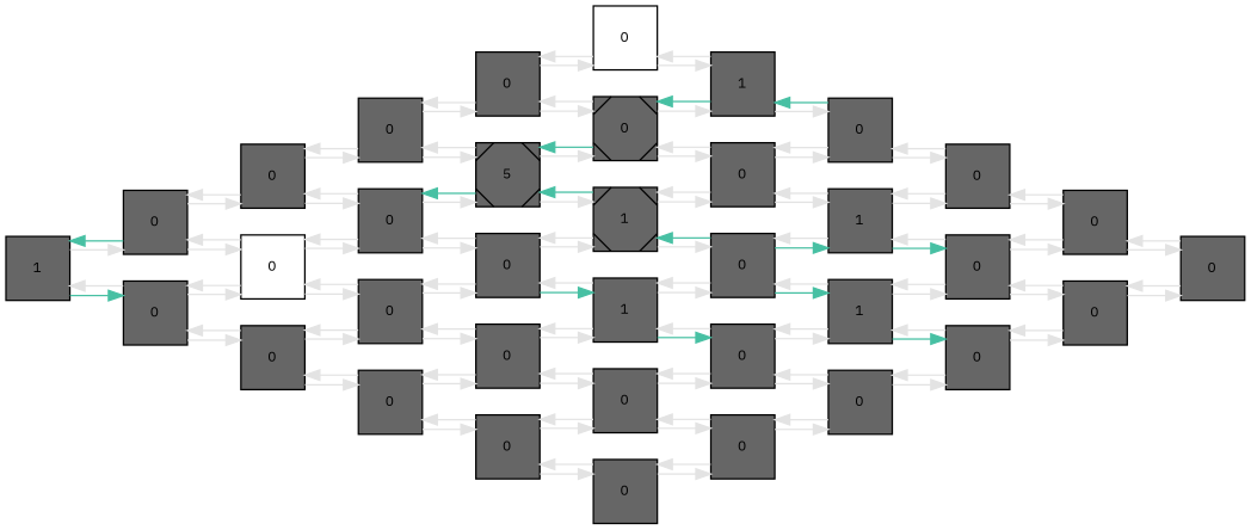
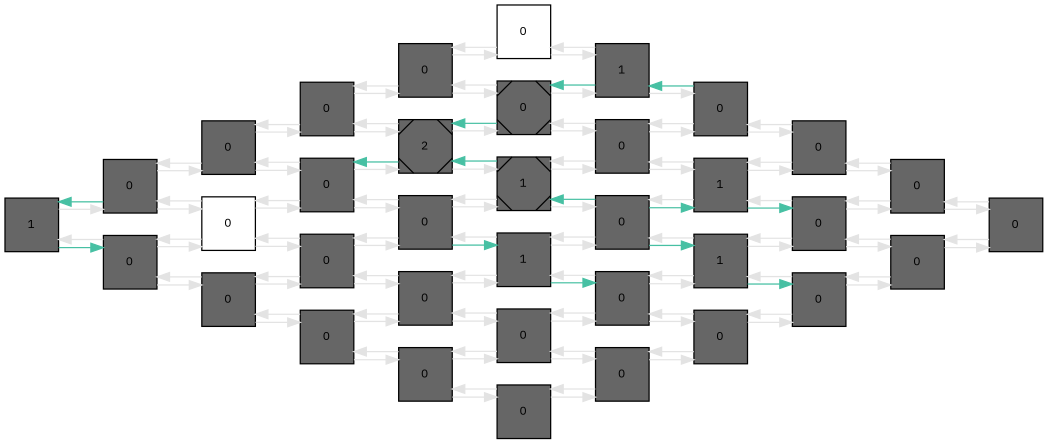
  digraph {
    rank=same
    rankdir=LR
    splines=ortho
    fontname="IBM Plex Sans"
    node [fillcolor="#666666" fixedsize=false fontsize=10 shape=square style=filled fontname="IBM Plex Sans"]
    edge [color=grey89 constraint=false style="penwidth(0.1)" weight=1 fontname="IBM Plex Sans"]
    n1 [label=1 width=0.6]
    n2 [label=0 width=0.6]
    n3 [label=0 width=0.6]
    n4 [label=0 width=0.6]
    n5 [fillcolor="#FFFFFF" label=0 width=0.6]
    n6 [label=0 width=0.6]
    n7 [label=0 width=0.6]
    n8 [label=0 width=0.6]
-   n9 [label=5 shape=Msquare width=0.6]
+   n9 [label=2 shape=Msquare width=0.6]
    n10 [fillcolor="#FFFFFF" label=0 width=0.6]
    n11 [label=0 shape=Msquare width=0.6]
    n12 [label=1 width=0.6]
    n13 [label=0 width=0.6]
    n14 [label=0 width=0.6]
    n15 [label=0 width=0.6]
    n16 [label=1 shape=Msquare width=0.6]
    n17 [label=0 width=0.6]
    n18 [label=0 width=0.6]
    n19 [label=0 width=0.6]
    n20 [label=0 width=0.6]
    n21 [label=1 width=0.6]
    n22 [label=0 width=0.6]
    n23 [label=1 width=0.6]
    n24 [label=0 width=0.6]
    n25 [label=0 width=0.6]
    n26 [label=0 width=0.6]
    n27 [label=0 width=0.6]
    n28 [label=1 width=0.6]
    n29 [label=0 width=0.6]
    n30 [label=0 width=0.6]
    n31 [label=0 width=0.6]
    n32 [label=0 width=0.6]
    n33 [label=0 width=0.6]
    n34 [label=0 width=0.6]
    n35 [label=0 width=0.6]
    n36 [label=0 width=0.6]
    n1 -> n2
    n1 -> n2 [constraint=true style=invis color="" weight=""]
    n1 -> n3 [color="#47C0A3"]
    n1 -> n3 [constraint=true style=invis color="" weight=""]
    n2 -> n1 [color="#47C0A3"]
    n2 -> n4
    n2 -> n4 [constraint=true style=invis color="" weight=""]
    n2 -> n5
    n2 -> n5 [constraint=true style=invis color="" weight=""]
    n3 -> n1
    n3 -> n5
    n3 -> n5 [constraint=true style=invis color="" weight=""]
    n3 -> n13
    n3 -> n13 [constraint=true style=invis color="" weight=""]
    n4 -> n2
    n4 -> n6
    n4 -> n6 [constraint=true style=invis color="" weight=""]
    n4 -> n7
    n4 -> n7 [constraint=true style=invis color="" weight=""]
    n5 -> n2
    n5 -> n3
    n5 -> n7
    n5 -> n7 [constraint=true style=invis color="" weight=""]
    n5 -> n14
    n5 -> n14 [constraint=true style=invis color="" weight=""]
    n6 -> n4
    n6 -> n8
    n6 -> n8 [constraint=true style=invis color="" weight=""]
    n6 -> n9
    n6 -> n9 [constraint=true style=invis color="" weight=""]
    n7 -> n4
    n7 -> n5
    n7 -> n9
    n7 -> n9 [constraint=true style=invis color="" weight=""]
    n7 -> n15
    n7 -> n15 [constraint=true style=invis color="" weight=""]
    n8 -> n6
    n8 -> n10
    n8 -> n10 [constraint=true style=invis color="" weight=""]
    n8 -> n11
    n8 -> n11 [constraint=true style=invis color="" weight=""]
    n9 -> n6
    n9 -> n7 [color="#47C0A3"]
    n9 -> n11
    n9 -> n11 [constraint=true style=invis color="" weight=""]
    n9 -> n16
    n9 -> n16 [constraint=true style=invis color="" weight=""]
    n10 -> n8
    n10 -> n12
    n10 -> n12 [constraint=true style=invis color="" weight=""]
    n11 -> n8
    n11 -> n9 [color="#47C0A3"]
    n11 -> n12
    n11 -> n12 [constraint=true style=invis color="" weight=""]
    n11 -> n17
    n11 -> n17 [constraint=true style=invis color="" weight=""]
    n12 -> n10
    n12 -> n11 [color="#47C0A3"]
    n12 -> n18
    n12 -> n18 [constraint=true style=invis color="" weight=""]
    n13 -> n3
    n13 -> n14
    n13 -> n14 [constraint=true style=invis color="" weight=""]
    n13 -> n19
    n13 -> n19 [constraint=true style=invis color="" weight=""]
    n14 -> n5
    n14 -> n13
    n14 -> n15
    n14 -> n15 [constraint=true style=invis color="" weight=""]
    n14 -> n20
    n14 -> n20 [constraint=true style=invis color="" weight=""]
    n15 -> n7
    n15 -> n14
    n15 -> n16
    n15 -> n16 [constraint=true style=invis color="" weight=""]
    n15 -> n21 [color="#47C0A3"]
    n15 -> n21 [constraint=true style=invis color="" weight=""]
    n16 -> n9 [color="#47C0A3"]
    n16 -> n15
    n16 -> n17
    n16 -> n17 [constraint=true style=invis color="" weight=""]
    n16 -> n22
    n16 -> n22 [constraint=true style=invis color="" weight=""]
    n17 -> n11
    n17 -> n16
    n17 -> n18
    n17 -> n18 [constraint=true style=invis color="" weight=""]
    n17 -> n23
    n17 -> n23 [constraint=true style=invis color="" weight=""]
    n18 -> n12 [color="#47C0A3"]
    n18 -> n17
    n18 -> n24
    n18 -> n24 [constraint=true style=invis color="" weight=""]
    n19 -> n13
    n19 -> n20
    n19 -> n20 [constraint=true style=invis color="" weight=""]
    n19 -> n25
    n19 -> n25 [constraint=true style=invis color="" weight=""]
    n20 -> n14
    n20 -> n19
    n20 -> n21
    n20 -> n21 [constraint=true style=invis color="" weight=""]
    n20 -> n26
    n20 -> n26 [constraint=true style=invis color="" weight=""]
    n21 -> n15
    n21 -> n20
    n21 -> n22
    n21 -> n22 [constraint=true style=invis color="" weight=""]
    n21 -> n27 [color="#47C0A3"]
    n21 -> n27 [constraint=true style=invis color="" weight=""]
    n22 -> n16 [color="#47C0A3"]
    n22 -> n21
    n22 -> n23 [color="#47C0A3"]
    n22 -> n23 [constraint=true style=invis color="" weight=""]
    n22 -> n28 [color="#47C0A3"]
    n22 -> n28 [constraint=true style=invis color="" weight=""]
    n23 -> n17
    n23 -> n22
    n23 -> n24
    n23 -> n24 [constraint=true style=invis color="" weight=""]
    n23 -> n29 [color="#47C0A3"]
    n23 -> n29 [constraint=true style=invis color="" weight=""]
    n24 -> n18
    n24 -> n23
    n24 -> n30
    n24 -> n30 [constraint=true style=invis color="" weight=""]
    n25 -> n19
    n25 -> n26
    n25 -> n26 [constraint=true style=invis color="" weight=""]
    n25 -> n31
    n25 -> n31 [constraint=true style=invis color="" weight=""]
    n26 -> n20
    n26 -> n25
    n26 -> n27
    n26 -> n27 [constraint=true style=invis color="" weight=""]
    n26 -> n32
    n26 -> n32 [constraint=true style=invis color="" weight=""]
    n27 -> n21
    n27 -> n26
    n27 -> n28
    n27 -> n28 [constraint=true style=invis color="" weight=""]
    n27 -> n33
    n27 -> n33 [constraint=true style=invis color="" weight=""]
    n28 -> n22
    n28 -> n27
    n28 -> n29
    n28 -> n29 [constraint=true style=invis color="" weight=""]
    n28 -> n34 [color="#47C0A3"]
    n28 -> n34 [constraint=true style=invis color="" weight=""]
    n29 -> n23
    n29 -> n28
    n29 -> n30
    n29 -> n30 [constraint=true style=invis color="" weight=""]
    n29 -> n35
    n29 -> n35 [constraint=true style=invis color="" weight=""]
    n30 -> n24
    n30 -> n29
    n30 -> n36
    n30 -> n36 [constraint=true style=invis color="" weight=""]
    n31 -> n25
    n31 -> n32
    n31 -> n32 [constraint=true style=invis color="" weight=""]
    n32 -> n26
    n32 -> n31
    n32 -> n33
    n32 -> n33 [constraint=true style=invis color="" weight=""]
    n33 -> n27
    n33 -> n32
    n33 -> n34
    n33 -> n34 [constraint=true style=invis color="" weight=""]
    n34 -> n28
    n34 -> n33
    n34 -> n35
    n34 -> n35 [constraint=true style=invis color="" weight=""]
    n35 -> n29
    n35 -> n34
    n35 -> n36
    n35 -> n36 [constraint=true style=invis color="" weight=""]
    n36 -> n30
    n36 -> n35
  }
